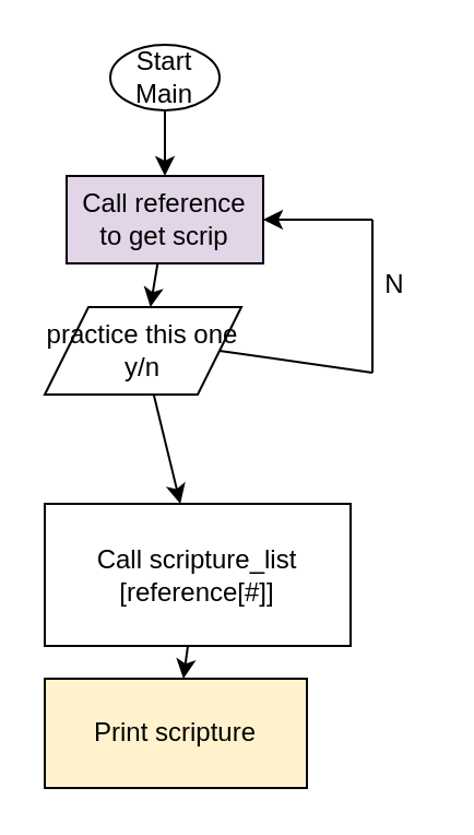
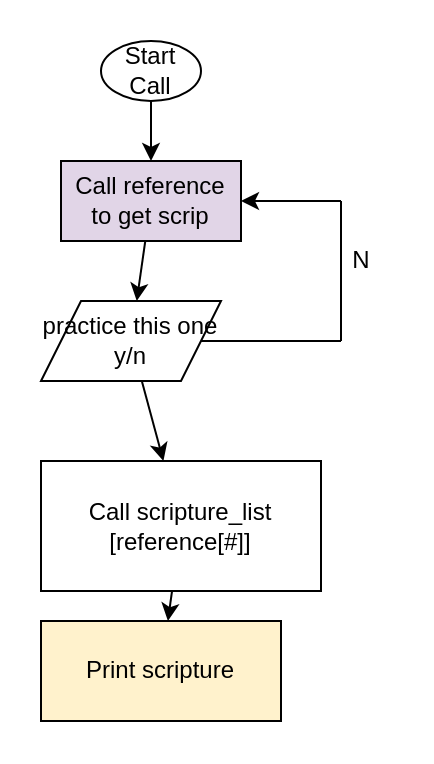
  <mxCell id="0" />
  <mxCell id="1" parent="0" />
- <mxCell id="2" value="Start&lt;br&gt;Main" style="ellipse;whiteSpace=wrap;html=1;" vertex="1" parent="1"><mxGeometry x="50" y="20" width="50" height="30" as="geometry" /></mxCell>
+ <mxCell id="2" value="Start&lt;br&gt;Call" style="ellipse;whiteSpace=wrap;html=1;" vertex="1" parent="1"><mxGeometry x="50" y="20" width="50" height="30" as="geometry" /></mxCell>
  <mxCell id="3" value="" style="edgeStyle=none;html=1;" edge="1" parent="1" source="4" target="6"><mxGeometry relative="1" as="geometry" /></mxCell>
  <mxCell id="4" value="Call reference to get scrip" style="rounded=0;whiteSpace=wrap;html=1;fillColor=#e1d5e7;" vertex="1" parent="1"><mxGeometry x="30" y="80" width="90" height="40" as="geometry" /></mxCell>
  <mxCell id="5" value="" style="edgeStyle=none;html=1;" edge="1" parent="1" source="6" target="12"><mxGeometry relative="1" as="geometry" /></mxCell>
- <mxCell id="6" value="practice this one y/n" style="shape=parallelogram;perimeter=parallelogramPerimeter;whiteSpace=wrap;html=1;fixedSize=1;" vertex="1" parent="1"><mxGeometry x="20" y="140" width="90" height="40" as="geometry" /></mxCell>
+ <mxCell id="6" value="practice this one y/n" style="shape=parallelogram;perimeter=parallelogramPerimeter;whiteSpace=wrap;html=1;fixedSize=1;" vertex="1" parent="1"><mxGeometry x="20" y="150" width="90" height="40" as="geometry" /></mxCell>
  <mxCell id="7" value="" style="endArrow=none;html=1;exitX=1;exitY=0.5;exitDx=0;exitDy=0;" edge="1" parent="1" source="6"><mxGeometry width="50" height="50" relative="1" as="geometry"><mxPoint x="130" y="190" as="sourcePoint" /><mxPoint x="170" y="170" as="targetPoint" /></mxGeometry></mxCell>
  <mxCell id="8" value="" style="endArrow=none;html=1;" edge="1" parent="1"><mxGeometry width="50" height="50" relative="1" as="geometry"><mxPoint x="170" y="170" as="sourcePoint" /><mxPoint x="170" y="100" as="targetPoint" /></mxGeometry></mxCell>
  <mxCell id="9" value="" style="endArrow=classic;html=1;entryX=1;entryY=0.5;entryDx=0;entryDy=0;" edge="1" parent="1" target="4"><mxGeometry width="50" height="50" relative="1" as="geometry"><mxPoint x="170" y="100" as="sourcePoint" /><mxPoint x="180" y="140" as="targetPoint" /></mxGeometry></mxCell>
  <mxCell id="10" value="N" style="text;html=1;align=center;verticalAlign=middle;resizable=0;points=[];autosize=1;strokeColor=none;fillColor=none;" vertex="1" parent="1"><mxGeometry x="165" y="115" width="30" height="30" as="geometry" /></mxCell>
  <mxCell id="11" value="" style="edgeStyle=none;html=1;" edge="1" parent="1" source="12" target="13"><mxGeometry relative="1" as="geometry" /></mxCell>
  <mxCell id="12" value="Call scripture_list [reference[#]]" style="rounded=0;whiteSpace=wrap;html=1;" vertex="1" parent="1"><mxGeometry x="20" y="230" width="140" height="65" as="geometry" /></mxCell>
  <mxCell id="13" value="Print scripture" style="rounded=0;whiteSpace=wrap;html=1;fillColor=#fff2cc;" vertex="1" parent="1"><mxGeometry x="20" y="310" width="120" height="50" as="geometry" /></mxCell>
  <mxCell id="14" value="" style="endArrow=classic;html=1;exitX=0.5;exitY=1;exitDx=0;exitDy=0;entryX=0.5;entryY=0;entryDx=0;entryDy=0;" edge="1" parent="1" source="2" target="4"><mxGeometry width="50" height="50" relative="1" as="geometry"><mxPoint x="100" y="160" as="sourcePoint" /><mxPoint x="150" y="110" as="targetPoint" /></mxGeometry></mxCell>
